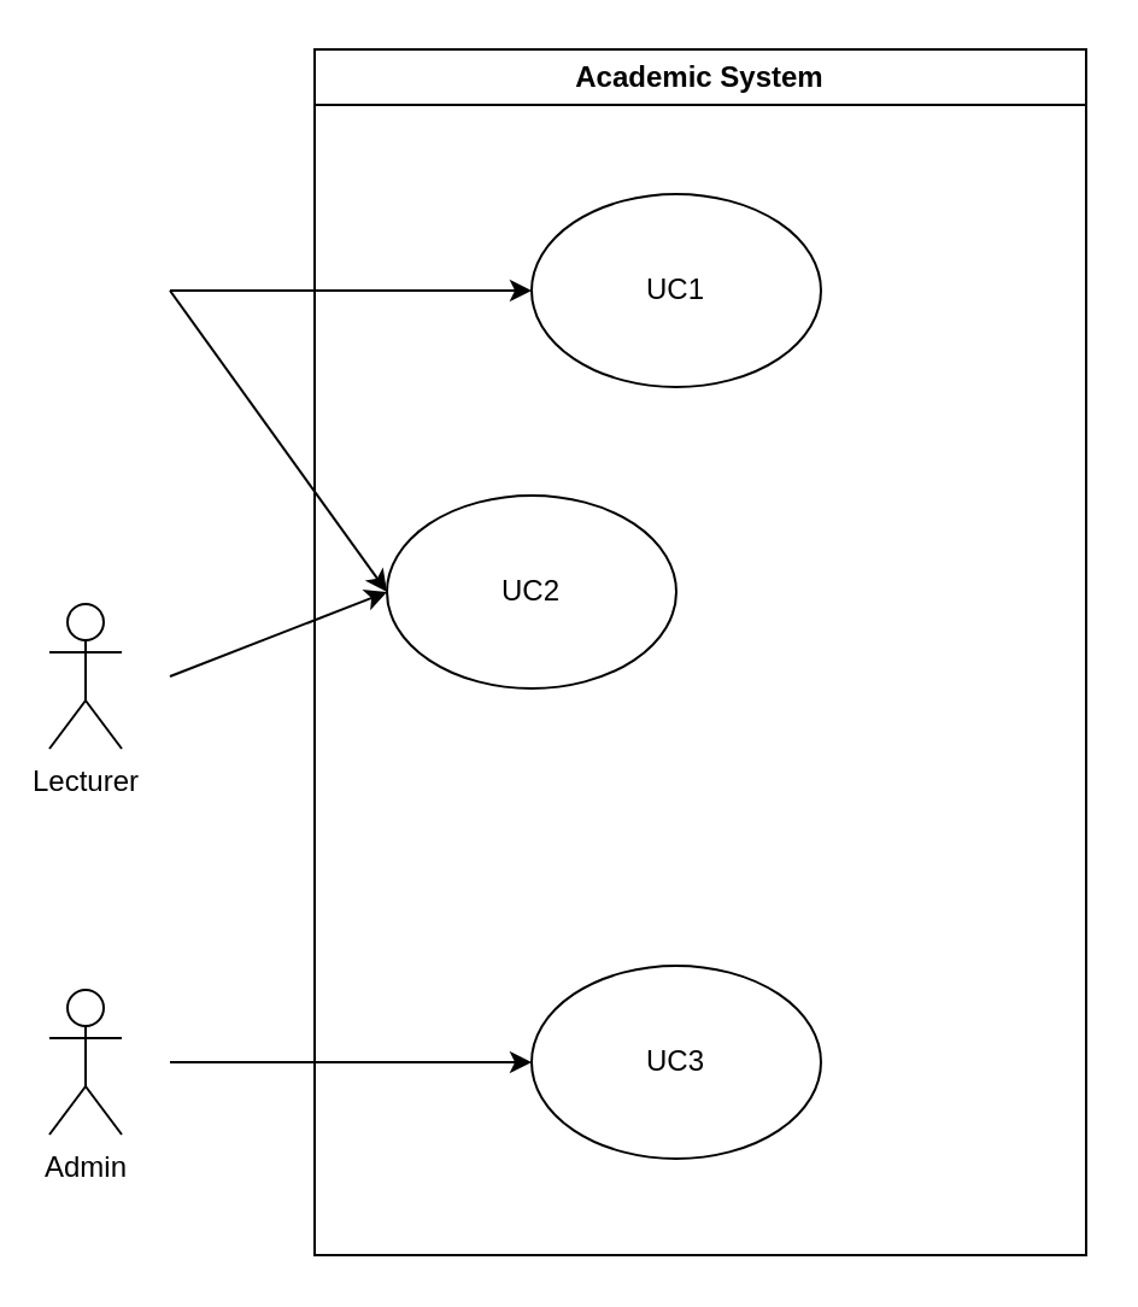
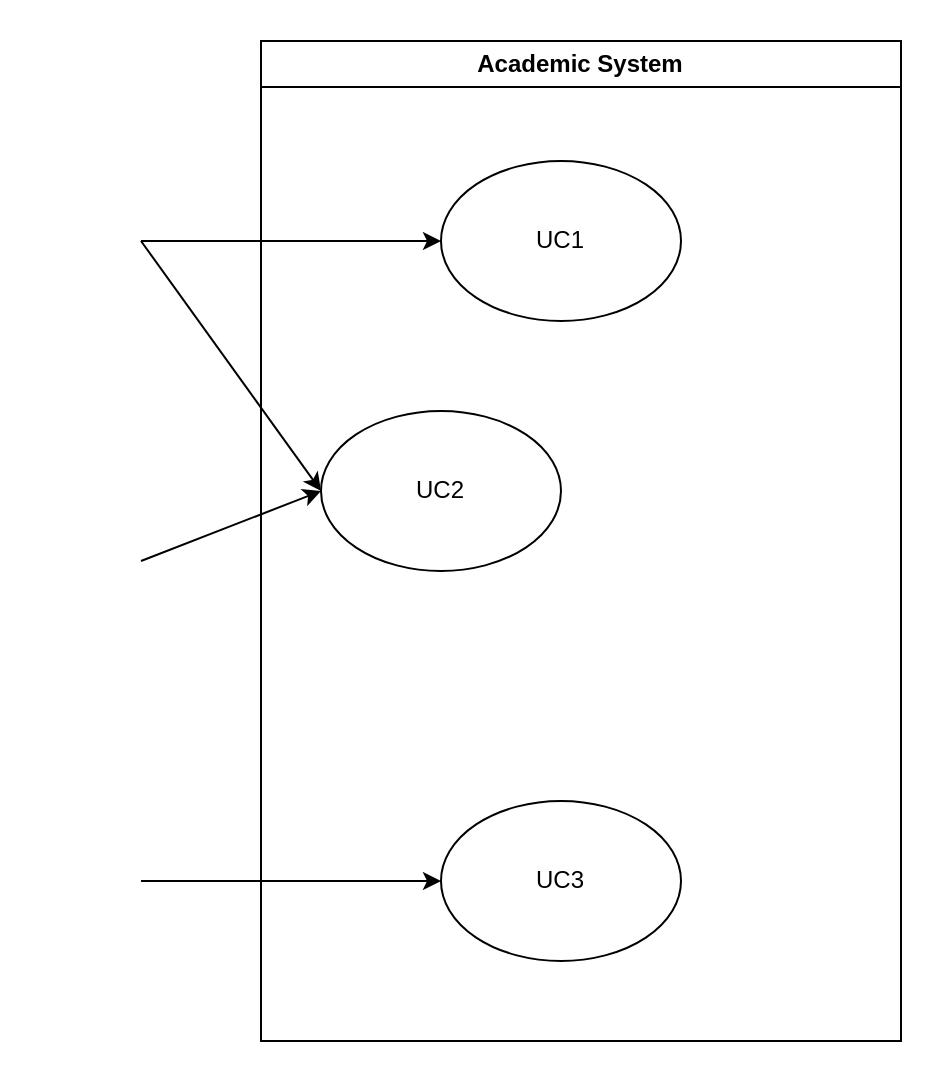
  <mxCell id="0" />
  <mxCell id="1" parent="0" />
- <mxCell id="2" value="Lecturer" style="shape=umlActor;verticalLabelPosition=bottom;verticalAlign=top;html=1;outlineConnect=0;" vertex="1" parent="1"><mxGeometry x="20" y="250" width="30" height="60" as="geometry" /></mxCell>
- <mxCell id="3" value="Admin&lt;br&gt;" style="shape=umlActor;verticalLabelPosition=bottom;verticalAlign=top;html=1;outlineConnect=0;" vertex="1" parent="1"><mxGeometry x="20" y="410" width="30" height="60" as="geometry" /></mxCell>
  <mxCell id="4" value="UC1" style="ellipse;whiteSpace=wrap;html=1;" vertex="1" parent="1"><mxGeometry x="220" y="80" width="120" height="80" as="geometry" /></mxCell>
  <mxCell id="5" value="UC2" style="ellipse;whiteSpace=wrap;html=1;" vertex="1" parent="1"><mxGeometry x="160" y="205" width="120" height="80" as="geometry" /></mxCell>
  <mxCell id="6" value="UC3" style="ellipse;whiteSpace=wrap;html=1;" vertex="1" parent="1"><mxGeometry x="220" y="400" width="120" height="80" as="geometry" /></mxCell>
  <mxCell id="7" value="Academic System" style="swimlane;whiteSpace=wrap;html=1;" vertex="1" parent="1"><mxGeometry x="130" y="20" width="320" height="500" as="geometry" /></mxCell>
  <mxCell id="8" value="" style="endArrow=classic;html=1;" edge="1" parent="1"><mxGeometry width="50" height="50" relative="1" as="geometry"><mxPoint x="70" y="120" as="sourcePoint" /><mxPoint x="220" y="120" as="targetPoint" /></mxGeometry></mxCell>
  <mxCell id="9" value="" style="endArrow=classic;html=1;entryX=0;entryY=0.5;entryDx=0;entryDy=0;" edge="1" parent="1" target="5"><mxGeometry width="50" height="50" relative="1" as="geometry"><mxPoint x="70" y="120" as="sourcePoint" /><mxPoint x="340" y="290" as="targetPoint" /></mxGeometry></mxCell>
  <mxCell id="10" value="" style="endArrow=classic;html=1;entryX=0;entryY=0.5;entryDx=0;entryDy=0;" edge="1" parent="1" target="5"><mxGeometry width="50" height="50" relative="1" as="geometry"><mxPoint x="70" y="280" as="sourcePoint" /><mxPoint x="340" y="290" as="targetPoint" /></mxGeometry></mxCell>
  <mxCell id="11" value="" style="endArrow=classic;html=1;entryX=0;entryY=0.5;entryDx=0;entryDy=0;" edge="1" parent="1" target="6"><mxGeometry width="50" height="50" relative="1" as="geometry"><mxPoint x="70" y="440" as="sourcePoint" /><mxPoint x="340" y="290" as="targetPoint" /></mxGeometry></mxCell>
